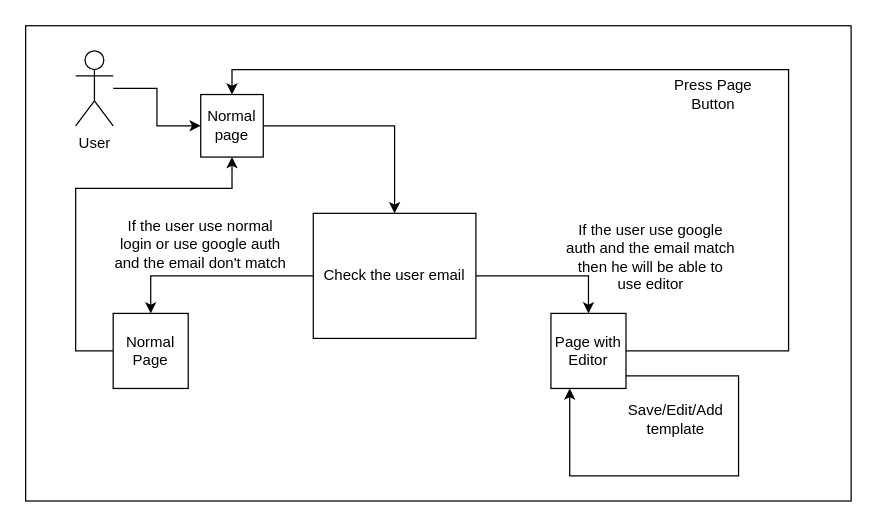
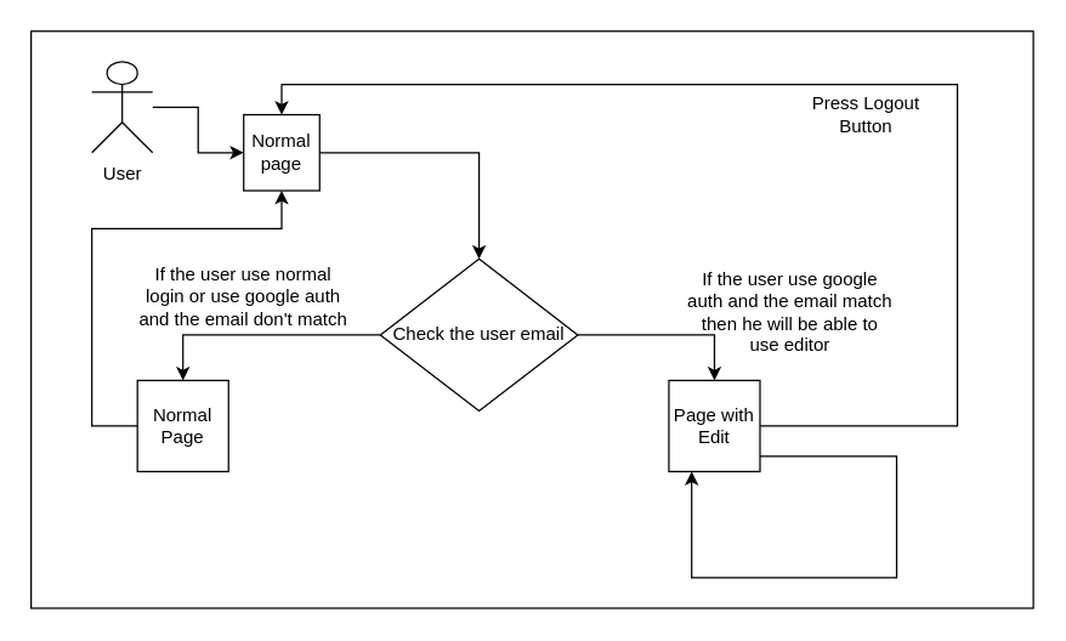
  <mxCell id="0" />
  <mxCell id="1" parent="0" />
  <mxCell id="2" value="" style="rounded=0;whiteSpace=wrap;html=1;" vertex="1" parent="1"><mxGeometry x="20" y="20" width="660" height="380" as="geometry" /></mxCell>
  <mxCell id="3" value="" style="edgeStyle=orthogonalEdgeStyle;rounded=0;orthogonalLoop=1;jettySize=auto;html=1;" edge="1" parent="1" source="4" target="13"><mxGeometry relative="1" as="geometry" /></mxCell>
- <mxCell id="4" value="User" style="shape=umlActor;verticalLabelPosition=bottom;verticalAlign=top;html=1;outlineConnect=0;" vertex="1" parent="1"><mxGeometry x="60" y="40" width="30" height="60" as="geometry" /></mxCell>
+ <mxCell id="4" value="User" style="shape=umlActor;verticalLabelPosition=bottom;verticalAlign=top;html=1;outlineConnect=0;" vertex="1" parent="1"><mxGeometry x="60" y="40" width="40" height="60" as="geometry" /></mxCell>
  <mxCell id="5" style="edgeStyle=orthogonalEdgeStyle;rounded=0;orthogonalLoop=1;jettySize=auto;html=1;exitX=1;exitY=0.5;exitDx=0;exitDy=0;entryX=0.5;entryY=0;entryDx=0;entryDy=0;" edge="1" parent="1" source="7" target="11"><mxGeometry relative="1" as="geometry" /></mxCell>
  <mxCell id="6" style="edgeStyle=orthogonalEdgeStyle;rounded=0;orthogonalLoop=1;jettySize=auto;html=1;entryX=0.5;entryY=0;entryDx=0;entryDy=0;" edge="1" parent="1" source="7" target="9"><mxGeometry relative="1" as="geometry" /></mxCell>
- <mxCell id="7" value="Check the user email" style="whiteSpace=wrap;html=1;rounded=0;" vertex="1" parent="1"><mxGeometry x="250" y="170" width="130" height="100" as="geometry" /></mxCell>
+ <mxCell id="7" value="Check the user email" style="rhombus;whiteSpace=wrap;html=1;" vertex="1" parent="1"><mxGeometry x="250" y="170" width="130" height="100" as="geometry" /></mxCell>
  <mxCell id="8" style="edgeStyle=orthogonalEdgeStyle;rounded=0;orthogonalLoop=1;jettySize=auto;html=1;entryX=0.5;entryY=1;entryDx=0;entryDy=0;" edge="1" parent="1" source="9" target="13"><mxGeometry relative="1" as="geometry"><Array as="points"><mxPoint x="60" y="280" /><mxPoint x="60" y="150" /><mxPoint x="185" y="150" /></Array></mxGeometry></mxCell>
  <mxCell id="9" value="Normal Page" style="whiteSpace=wrap;html=1;aspect=fixed;" vertex="1" parent="1"><mxGeometry x="90" y="250" width="60" height="60" as="geometry" /></mxCell>
  <mxCell id="10" style="edgeStyle=orthogonalEdgeStyle;rounded=0;orthogonalLoop=1;jettySize=auto;html=1;exitX=1;exitY=0.5;exitDx=0;exitDy=0;entryX=0.5;entryY=0;entryDx=0;entryDy=0;" edge="1" parent="1" source="11" target="13"><mxGeometry relative="1" as="geometry"><Array as="points"><mxPoint x="630" y="280" /><mxPoint x="630" y="55" /><mxPoint x="185" y="55" /></Array></mxGeometry></mxCell>
- <mxCell id="11" value="Page with Editor" style="whiteSpace=wrap;html=1;aspect=fixed;" vertex="1" parent="1"><mxGeometry x="440" y="250" width="60" height="60" as="geometry" /></mxCell>
+ <mxCell id="11" value="Page with Edit" style="whiteSpace=wrap;html=1;aspect=fixed;" vertex="1" parent="1"><mxGeometry x="440" y="250" width="60" height="60" as="geometry" /></mxCell>
  <mxCell id="12" style="edgeStyle=orthogonalEdgeStyle;rounded=0;orthogonalLoop=1;jettySize=auto;html=1;entryX=0.5;entryY=0;entryDx=0;entryDy=0;" edge="1" parent="1" source="13" target="7"><mxGeometry relative="1" as="geometry" /></mxCell>
  <mxCell id="13" value="Normal page" style="whiteSpace=wrap;html=1;aspect=fixed;" vertex="1" parent="1"><mxGeometry x="160" y="75" width="50" height="50" as="geometry" /></mxCell>
  <mxCell id="14" value="If the user use google auth and the email match then he will be able to use editor" style="text;html=1;strokeColor=none;fillColor=none;align=center;verticalAlign=middle;whiteSpace=wrap;rounded=0;" vertex="1" parent="1"><mxGeometry x="450" y="190" width="140" height="30" as="geometry" /></mxCell>
  <mxCell id="15" value="If the user use normal login or use google auth and the email don't match" style="text;html=1;strokeColor=none;fillColor=none;align=center;verticalAlign=middle;whiteSpace=wrap;rounded=0;" vertex="1" parent="1"><mxGeometry x="90" y="180" width="140" height="30" as="geometry" /></mxCell>
- <mxCell id="16" value="Press Page Button" style="text;html=1;strokeColor=none;fillColor=none;align=center;verticalAlign=middle;whiteSpace=wrap;rounded=0;" vertex="1" parent="1"><mxGeometry x="520" y="60" width="100" height="30" as="geometry" /></mxCell>
+ <mxCell id="16" value="Press Logout Button" style="text;html=1;strokeColor=none;fillColor=none;align=center;verticalAlign=middle;whiteSpace=wrap;rounded=0;" vertex="1" parent="1"><mxGeometry x="520" y="60" width="100" height="30" as="geometry" /></mxCell>
  <mxCell id="17" style="edgeStyle=orthogonalEdgeStyle;rounded=0;orthogonalLoop=1;jettySize=auto;html=1;entryX=0.25;entryY=1;entryDx=0;entryDy=0;" edge="1" parent="1" source="11" target="11"><mxGeometry relative="1" as="geometry"><Array as="points"><mxPoint x="590" y="300" /><mxPoint x="590" y="380" /><mxPoint x="455" y="380" /></Array></mxGeometry></mxCell>
- <mxCell id="18" value="Save/Edit/Add template" style="text;html=1;strokeColor=none;fillColor=none;align=center;verticalAlign=middle;whiteSpace=wrap;rounded=0;" vertex="1" parent="1"><mxGeometry x="510" y="320" width="60" height="30" as="geometry" /></mxCell>
